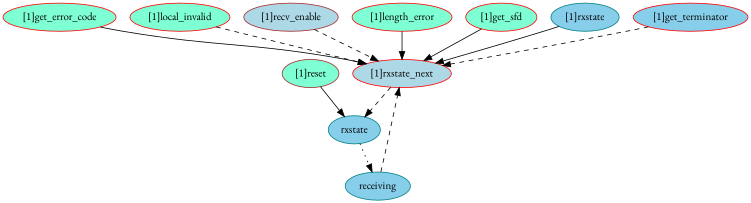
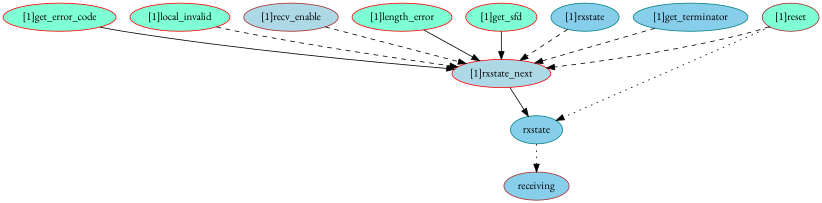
  strict digraph {
    fontname="EB Garamond"
    node [color=red complexity=10 fillcolor=aquamarine fontname="EB Garamond" importance=0.93562567007 rank=0.093562567007 style=filled]
    edge [fontname="EB Garamond" style=dashed]
    "[1]rxstate_next" [complexity=7 fillcolor=lightblue importance=0.300844595357 rank=0.0429777993367]
    "[1]get_error_code"
    rxstate [color=teal complexity=4 fillcolor=skyblue importance=0.146804625286 rank=0.0367011563215]
-   receiving [color=teal complexity=0 fillcolor=skyblue importance=0.0355113756053 rank=0.0]
+   receiving [color=brown complexity=0 fillcolor=skyblue importance=0.0355113756053 rank=0.0]
    "[1]local_invalid"
    "[1]recv_enable" [color=brown complexity=13 fillcolor=lightblue importance=1.83815945614 rank=0.141396881242]
    "[1]length_error"
    "[1]get_sfd" [complexity=13 importance=1.83815945614 rank=0.141396881242]
    "[1]rxstate" [color=teal complexity=8 fillcolor=skyblue importance=3.42058379861 rank=0.427572974826]
    "[1]reset" [color=brown complexity=8 importance=3.64322702828 rank=0.455403378536]
-   "[1]get_terminator" [complexity=8 fillcolor=skyblue importance=0.634781074713 rank=0.0793476343391]
-   "[1]rxstate_next" -> rxstate
+   "[1]get_terminator" [color=teal complexity=8 fillcolor=skyblue importance=0.634781074713 rank=0.0793476343391]
+   "[1]rxstate_next" -> rxstate [style=solid]
    "[1]get_error_code" -> "[1]rxstate_next" [style=solid]
    rxstate -> receiving [style=dotted]
    "[1]local_invalid" -> "[1]rxstate_next"
    "[1]recv_enable" -> "[1]rxstate_next"
    "[1]length_error" -> "[1]rxstate_next" [style=solid]
    "[1]get_sfd" -> "[1]rxstate_next" [style=solid]
-   "[1]rxstate" -> "[1]rxstate_next" [style=solid]
-   receiving -> "[1]rxstate_next"
-   "[1]reset" -> rxstate [style=solid]
+   "[1]rxstate" -> "[1]rxstate_next"
+   "[1]reset" -> "[1]rxstate_next"
+   "[1]reset" -> rxstate [style=dotted]
    "[1]get_terminator" -> "[1]rxstate_next"
  }
